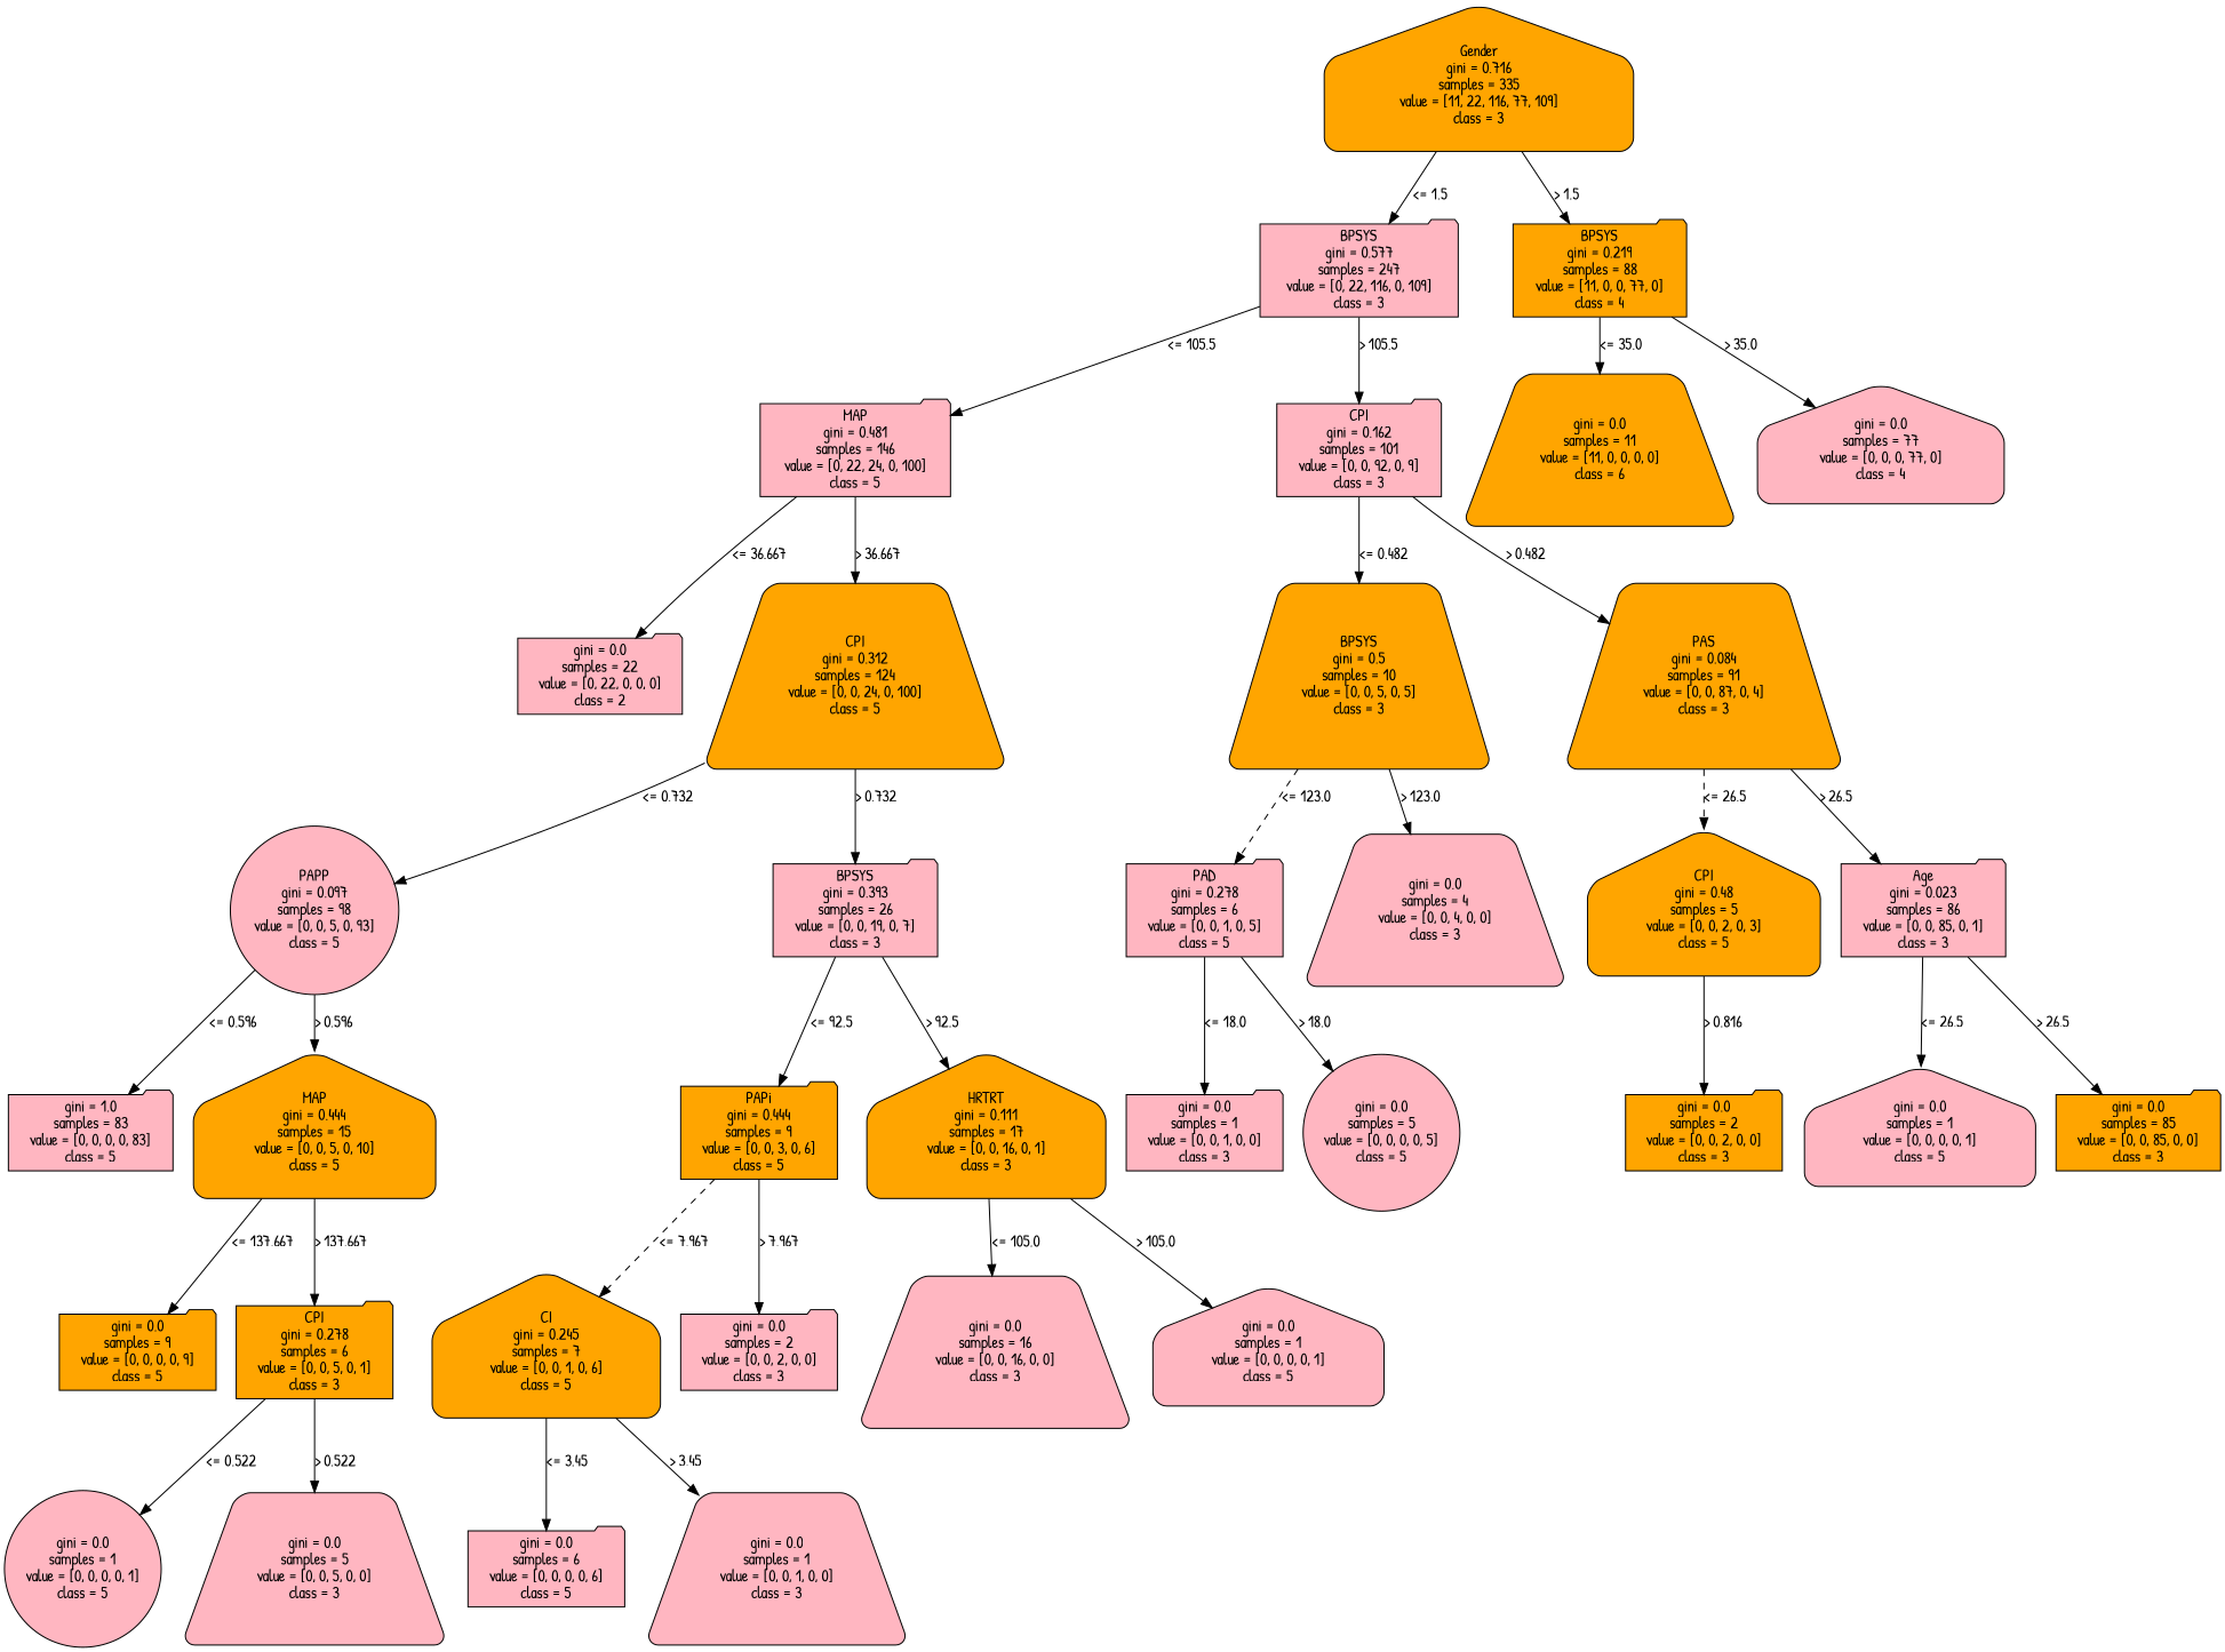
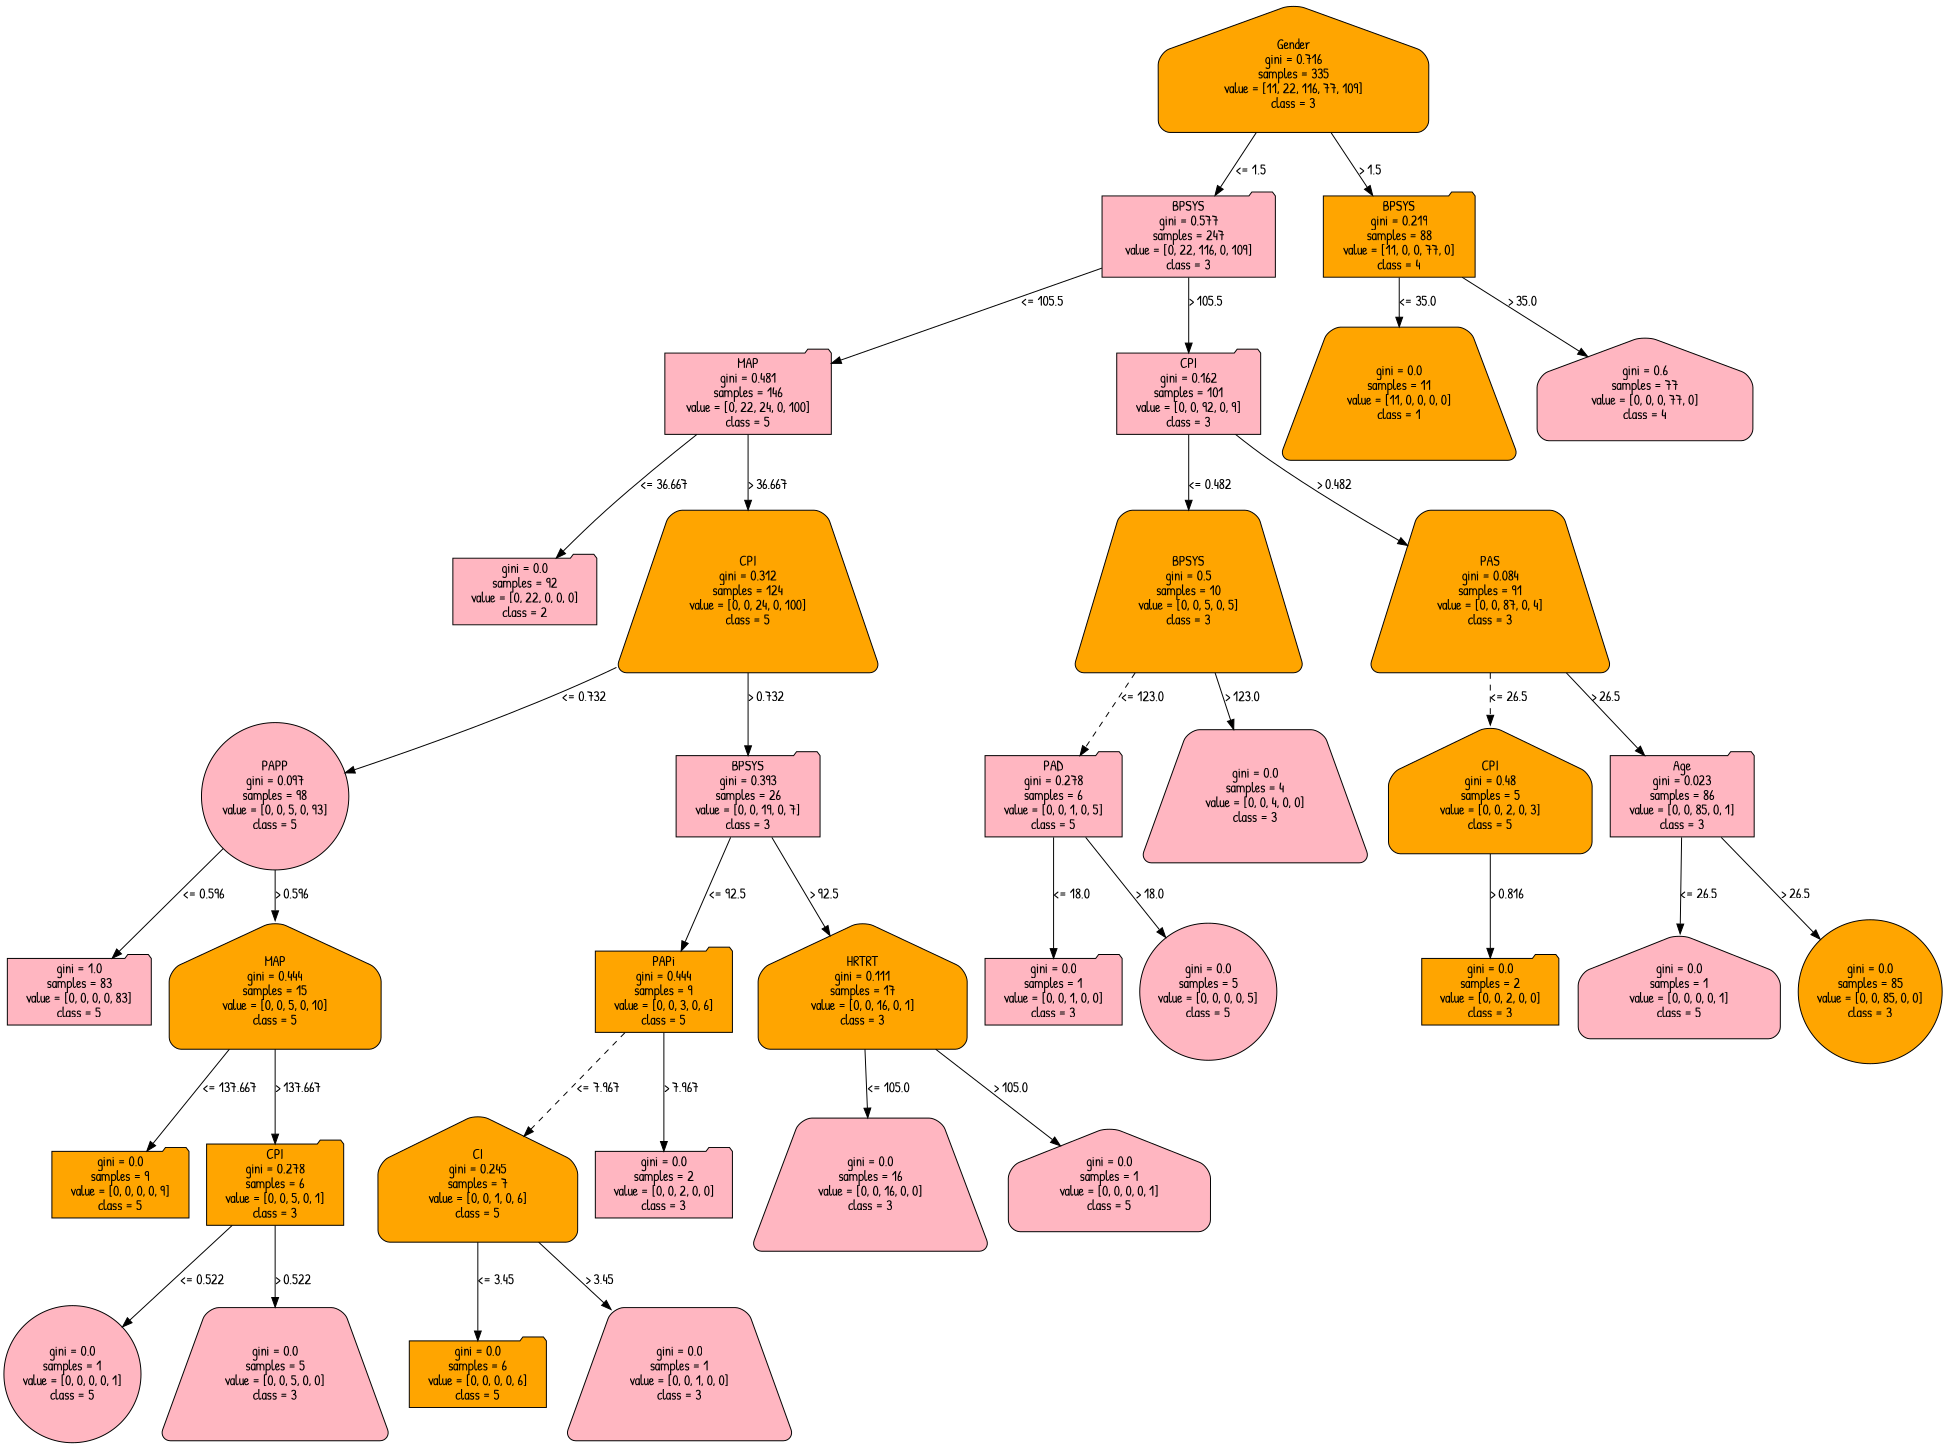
  strict digraph {
    fontname="Patrick Hand"
    node [color=black fillcolor=lightpink fontname="Patrick Hand" shape=folder style="filled, rounded"]
    edge [fontname="Patrick Hand" op=">" param=26.5 style=solid]
    n1 [fillcolor=orange height=1.1528 label="Gender\ngini = 0.716\nsamples = 335\nvalue = [11, 22, 116, 77, 109]\nclass = 3" shape=house width=2.6667]
    n2 [height=1.1528 label="BPSYS\ngini = 0.577\nsamples = 247\nvalue = [0, 22, 116, 0, 109]\nclass = 3" width=2.4583]
    n3 [fillcolor=orange height=1.1528 label="BPSYS\ngini = 0.219\nsamples = 88\nvalue = [11, 0, 0, 77, 0]\nclass = 4" width=2.1528]
    n4 [height=1.1528 label="MAP\ngini = 0.481\nsamples = 146\nvalue = [0, 22, 24, 0, 100]\nclass = 5" width=2.3611]
    n5 [height=1.1528 label="CPI\ngini = 0.162\nsamples = 101\nvalue = [0, 0, 92, 0, 9]\nclass = 3" width=2.0417]
-   n6 [fillcolor=orange height=0.94444 label="gini = 0.0\nsamples = 11\nvalue = [11, 0, 0, 0, 0]\nclass = 6" shape=trapezium width=2.0417]
-   n7 [height=0.94444 label="gini = 0.0\nsamples = 77\nvalue = [0, 0, 0, 77, 0]\nclass = 4" shape=house width=2.0417]
-   n8 [height=0.94444 label="gini = 0.0\nsamples = 22\nvalue = [0, 22, 0, 0, 0]\nclass = 2" width=2.0417]
+   n6 [fillcolor=orange height=0.94444 label="gini = 0.0\nsamples = 11\nvalue = [11, 0, 0, 0, 0]\nclass = 1" shape=trapezium width=2.0417]
+   n7 [height=0.94444 label="gini = 0.6\nsamples = 77\nvalue = [0, 0, 0, 77, 0]\nclass = 4" shape=house width=2.0417]
+   n8 [height=0.94444 label="gini = 0.0\nsamples = 92\nvalue = [0, 22, 0, 0, 0]\nclass = 2" width=2.0417]
    n9 [fillcolor=orange height=1.1528 label="CPI\ngini = 0.312\nsamples = 124\nvalue = [0, 0, 24, 0, 100]\nclass = 5" shape=trapezium width=2.25]
    n10 [fillcolor=orange height=1.1528 label="BPSYS\ngini = 0.5\nsamples = 10\nvalue = [0, 0, 5, 0, 5]\nclass = 3" shape=trapezium width=1.9444]
    n11 [fillcolor=orange height=1.1528 label="PAS\ngini = 0.084\nsamples = 91\nvalue = [0, 0, 87, 0, 4]\nclass = 3" shape=trapezium width=2.0417]
    n12 [height=1.1528 label="PAPP\ngini = 0.097\nsamples = 98\nvalue = [0, 0, 5, 0, 93]\nclass = 5" shape=circle width=2.0417]
    n13 [height=1.1528 label="BPSYS\ngini = 0.393\nsamples = 26\nvalue = [0, 0, 19, 0, 7]\nclass = 3" width=2.0417]
    n14 [height=1.1528 label="PAD\ngini = 0.278\nsamples = 6\nvalue = [0, 0, 1, 0, 5]\nclass = 5" width=1.9444]
    n15 [height=0.94444 label="gini = 0.0\nsamples = 4\nvalue = [0, 0, 4, 0, 0]\nclass = 3" shape=trapezium width=1.9444]
    n16 [fillcolor=orange height=1.1528 label="CPI\ngini = 0.48\nsamples = 5\nvalue = [0, 0, 2, 0, 3]\nclass = 5" shape=house width=1.9444]
    n17 [height=1.1528 label="Age\ngini = 0.023\nsamples = 86\nvalue = [0, 0, 85, 0, 1]\nclass = 3" width=2.0417]
    n18 [height=0.94444 label="gini = 1.0\nsamples = 83\nvalue = [0, 0, 0, 0, 83]\nclass = 5" width=2.0417]
    n19 [fillcolor=orange height=1.1528 label="MAP\ngini = 0.444\nsamples = 15\nvalue = [0, 0, 5, 0, 10]\nclass = 5" shape=house width=2.0417]
    n20 [fillcolor=orange height=1.1528 label="PAPi\ngini = 0.444\nsamples = 9\nvalue = [0, 0, 3, 0, 6]\nclass = 5" width=1.9444]
    n21 [fillcolor=orange height=1.1528 label="HRTRT\ngini = 0.111\nsamples = 17\nvalue = [0, 0, 16, 0, 1]\nclass = 3" shape=house width=2.0417]
    n22 [fillcolor=orange height=0.94444 label="gini = 0.0\nsamples = 9\nvalue = [0, 0, 0, 0, 9]\nclass = 5" width=1.9444]
    n23 [fillcolor=orange height=1.1528 label="CPI\ngini = 0.278\nsamples = 6\nvalue = [0, 0, 5, 0, 1]\nclass = 3" width=1.9444]
    n24 [fillcolor=orange height=1.1528 label="CI\ngini = 0.245\nsamples = 7\nvalue = [0, 0, 1, 0, 6]\nclass = 5" shape=house width=1.9444]
    n25 [height=0.94444 label="gini = 0.0\nsamples = 2\nvalue = [0, 0, 2, 0, 0]\nclass = 3" width=1.9444]
    n26 [height=0.94444 label="gini = 0.0\nsamples = 16\nvalue = [0, 0, 16, 0, 0]\nclass = 3" shape=trapezium width=2.0417]
    n27 [height=0.94444 label="gini = 0.0\nsamples = 1\nvalue = [0, 0, 0, 0, 1]\nclass = 5" shape=house width=1.9444]
    n28 [height=0.94444 label="gini = 0.0\nsamples = 1\nvalue = [0, 0, 0, 0, 1]\nclass = 5" shape=circle width=1.9444]
    n29 [height=0.94444 label="gini = 0.0\nsamples = 5\nvalue = [0, 0, 5, 0, 0]\nclass = 3" shape=trapezium width=1.9444]
-   n30 [height=0.94444 label="gini = 0.0\nsamples = 6\nvalue = [0, 0, 0, 0, 6]\nclass = 5" width=1.9444]
+   n30 [fillcolor=orange height=0.94444 label="gini = 0.0\nsamples = 6\nvalue = [0, 0, 0, 0, 6]\nclass = 5" width=1.9444]
    n31 [height=0.94444 label="gini = 0.0\nsamples = 1\nvalue = [0, 0, 1, 0, 0]\nclass = 3" shape=trapezium width=1.9444]
    n32 [height=0.94444 label="gini = 0.0\nsamples = 1\nvalue = [0, 0, 1, 0, 0]\nclass = 3" width=1.9444]
    n33 [height=0.94444 label="gini = 0.0\nsamples = 5\nvalue = [0, 0, 0, 0, 5]\nclass = 5" shape=circle width=1.9444]
    n34 [fillcolor=orange height=0.94444 label="gini = 0.0\nsamples = 2\nvalue = [0, 0, 2, 0, 0]\nclass = 3" width=1.9444]
    n35 [height=0.94444 label="gini = 0.0\nsamples = 1\nvalue = [0, 0, 0, 0, 1]\nclass = 5" shape=house width=1.9444]
-   n36 [fillcolor=orange height=0.94444 label="gini = 0.0\nsamples = 85\nvalue = [0, 0, 85, 0, 0]\nclass = 3" width=2.0417]
+   n36 [fillcolor=orange height=0.94444 label="gini = 0.0\nsamples = 85\nvalue = [0, 0, 85, 0, 0]\nclass = 3" shape=circle width=2.0417]
    n1 -> n2 [label="<= 1.5" labelangle=45 labeldistance=2.5 op="<=" param=1.5]
    n1 -> n3 [label="> 1.5" labelangle=-45 labeldistance=2.5 param=1.5]
    n2 -> n4 [label="<= 105.5" op="<=" param=105.5]
    n2 -> n5 [label="> 105.5" param=105.5]
    n3 -> n6 [label="<= 35.0" op="<=" param=35.0]
    n3 -> n7 [label="> 35.0" param=35.0]
    n4 -> n8 [label="<= 36.667" op="<=" param=36.667]
    n4 -> n9 [label="> 36.667" param=36.667]
    n5 -> n10 [label="<= 0.482" op="<=" param=0.482]
    n5 -> n11 [label="> 0.482" param=0.482]
    n9 -> n12 [label="<= 0.732" op="<=" param=0.732]
    n9 -> n13 [label="> 0.732" param=0.732]
    n10 -> n14 [label="<= 123.0" op="<=" param=123.0 style=dashed]
    n10 -> n15 [label="> 123.0" param=123.0]
    n11 -> n16 [label="<= 26.5" op="<=" style=dashed]
    n11 -> n17 [label="> 26.5"]
    n12 -> n18 [label="<= 0.596" op="<=" param=0.596]
    n12 -> n19 [label="> 0.596" param=0.596]
    n13 -> n20 [label="<= 92.5" op="<=" param=92.5]
    n13 -> n21 [label="> 92.5" param=92.5]
    n14 -> n32 [label="<= 18.0" op="<=" param=18.0]
    n14 -> n33 [label="> 18.0" param=18.0]
    n16 -> n34 [label="> 0.816" param=0.816]
    n17 -> n35 [label="<= 26.5" op="<="]
    n17 -> n36 [label="> 26.5"]
    n19 -> n22 [label="<= 137.667" op="<=" param=137.667]
    n19 -> n23 [label="> 137.667" param=137.667]
    n20 -> n24 [label="<= 7.967" op="<=" param=7.967 style=dashed]
    n20 -> n25 [label="> 7.967" param=7.967]
    n21 -> n26 [label="<= 105.0" op="<=" param=105.0]
    n21 -> n27 [label="> 105.0" param=105.0]
    n23 -> n28 [label="<= 0.522" op="<=" param=0.522]
    n23 -> n29 [label="> 0.522" param=0.522]
    n24 -> n30 [label="<= 3.45" op="<=" param=3.45]
    n24 -> n31 [label="> 3.45" param=3.45]
  }
